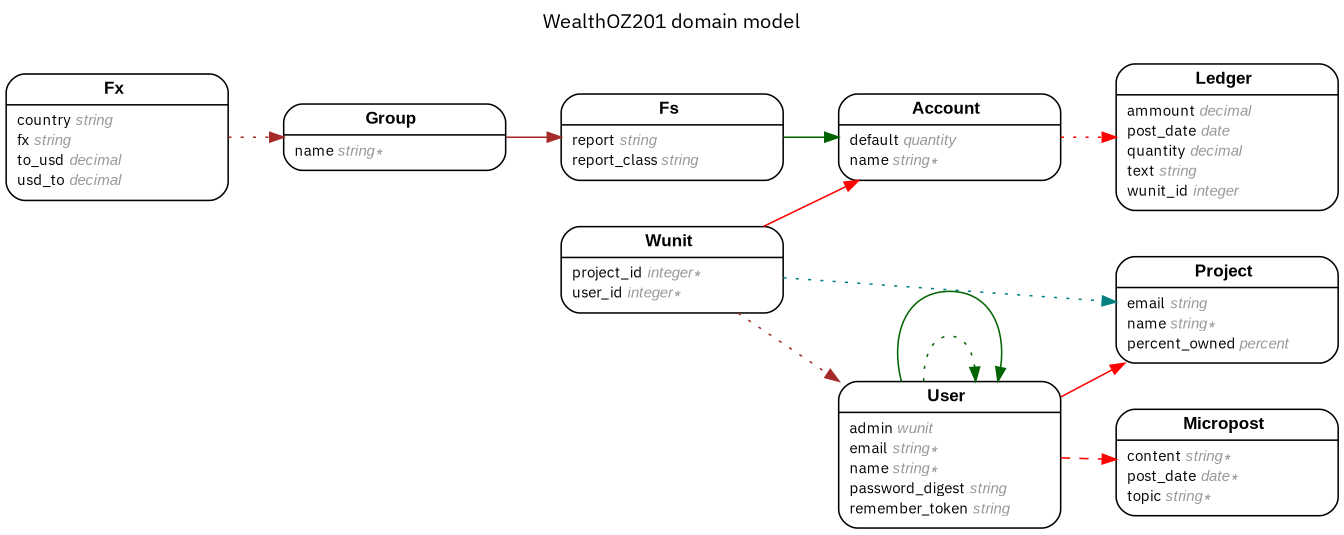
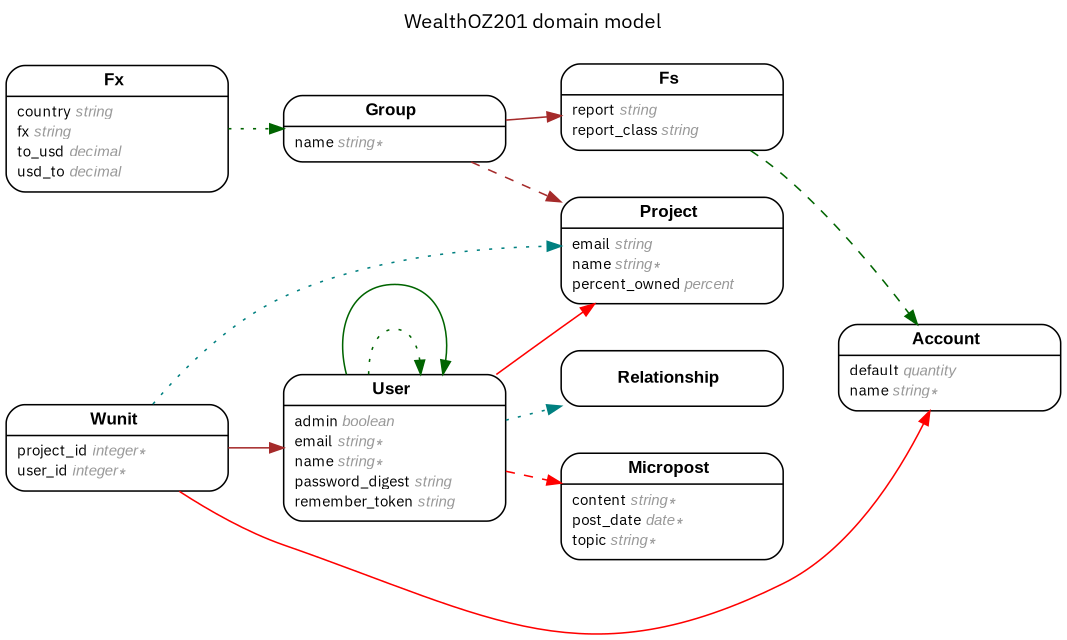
  digraph {
    concentrate=true
    fontname="IBM Plex Sans"
    fontsize=13
    label="WealthOZ201 domain model\n\n"
    labelloc=t
    nodesep=0.4
    rankdir=LR
    ranksep=0.5
    node [fontname="IBM Plex Sans" fontsize=10 margin="0.07,0.05" penwidth=1.0 shape=Mrecord]
    edge [arrowhead=normal arrowsize=0.9 arrowtail=none color=red dir=both fontname="IBM Plex Sans" fontsize=7 labelangle=32 labeldistance=1.8 penwidth=1.0 style=solid weight=2]
    n1 [label=<<table border="0" align="center" cellspacing="0.5" cellpadding="0" width="134">   <tr><td align="center" valign="bottom" width="130"><font face="Arial Bold" point-size="11">Account</font></td></tr> </table> | <table border="0" align="left" cellspacing="2" cellpadding="0" width="134">   <tr><td align="left" width="130" port="default">default <font face="Arial Italic" color="grey60">quantity</font></td></tr>   <tr><td align="left" width="130" port="name">name <font face="Arial Italic" color="grey60">string ∗</font></td></tr> </table> >]
-   n2 [label=<<table border="0" align="center" cellspacing="0.5" cellpadding="0" width="134">   <tr><td align="center" valign="bottom" width="130"><font face="Arial Bold" point-size="11">Ledger</font></td></tr> </table> | <table border="0" align="left" cellspacing="2" cellpadding="0" width="134">   <tr><td align="left" width="130" port="ammount">ammount <font face="Arial Italic" color="grey60">decimal</font></td></tr>   <tr><td align="left" width="130" port="post_date">post_date <font face="Arial Italic" color="grey60">date</font></td></tr>   <tr><td align="left" width="130" port="quantity">quantity <font face="Arial Italic" color="grey60">decimal</font></td></tr>   <tr><td align="left" width="130" port="text">text <font face="Arial Italic" color="grey60">string</font></td></tr>   <tr><td align="left" width="130" port="wunit_id">wunit_id <font face="Arial Italic" color="grey60">integer</font></td></tr> </table> >]
    n3 [label=<<table border="0" align="center" cellspacing="0.5" cellpadding="0" width="134">   <tr><td align="center" valign="bottom" width="130"><font face="Arial Bold" point-size="11">Fs</font></td></tr> </table> | <table border="0" align="left" cellspacing="2" cellpadding="0" width="134">   <tr><td align="left" width="130" port="report">report <font face="Arial Italic" color="grey60">string</font></td></tr>   <tr><td align="left" width="130" port="report_class">report_class <font face="Arial Italic" color="grey60">string</font></td></tr> </table> >]
    n4 [label=<<table border="0" align="center" cellspacing="0.5" cellpadding="0" width="134">   <tr><td align="center" valign="bottom" width="130"><font face="Arial Bold" point-size="11">Fx</font></td></tr> </table> | <table border="0" align="left" cellspacing="2" cellpadding="0" width="134">   <tr><td align="left" width="130" port="country">country <font face="Arial Italic" color="grey60">string</font></td></tr>   <tr><td align="left" width="130" port="fx">fx <font face="Arial Italic" color="grey60">string</font></td></tr>   <tr><td align="left" width="130" port="to_usd">to_usd <font face="Arial Italic" color="grey60">decimal</font></td></tr>   <tr><td align="left" width="130" port="usd_to">usd_to <font face="Arial Italic" color="grey60">decimal</font></td></tr> </table> >]
    n5 [label=<<table border="0" align="center" cellspacing="0.5" cellpadding="0" width="134">   <tr><td align="center" valign="bottom" width="130"><font face="Arial Bold" point-size="11">Group</font></td></tr> </table> | <table border="0" align="left" cellspacing="2" cellpadding="0" width="134">   <tr><td align="left" width="130" port="name">name <font face="Arial Italic" color="grey60">string ∗</font></td></tr> </table> >]
    n6 [label=<<table border="0" align="center" cellspacing="0.5" cellpadding="0" width="134">   <tr><td align="center" valign="bottom" width="130"><font face="Arial Bold" point-size="11">Project</font></td></tr> </table> | <table border="0" align="left" cellspacing="2" cellpadding="0" width="134">   <tr><td align="left" width="130" port="email">email <font face="Arial Italic" color="grey60">string</font></td></tr>   <tr><td align="left" width="130" port="name">name <font face="Arial Italic" color="grey60">string ∗</font></td></tr>   <tr><td align="left" width="130" port="percent_owned">percent_owned <font face="Arial Italic" color="grey60">percent</font></td></tr> </table> >]
-   n7 [label=<<table border="0" align="center" cellspacing="0.5" cellpadding="0" width="134">   <tr><td align="center" valign="bottom" width="130"><font face="Arial Bold" point-size="11">User</font></td></tr> </table> | <table border="0" align="left" cellspacing="2" cellpadding="0" width="134">   <tr><td align="left" width="130" port="admin">admin <font face="Arial Italic" color="grey60">wunit</font></td></tr>   <tr><td align="left" width="130" port="email">email <font face="Arial Italic" color="grey60">string ∗</font></td></tr>   <tr><td align="left" width="130" port="name">name <font face="Arial Italic" color="grey60">string ∗</font></td></tr>   <tr><td align="left" width="130" port="password_digest">password_digest <font face="Arial Italic" color="grey60">string</font></td></tr>   <tr><td align="left" width="130" port="remember_token">remember_token <font face="Arial Italic" color="grey60">string</font></td></tr> </table> >]
+   n7 [label=<<table border="0" align="center" cellspacing="0.5" cellpadding="0" width="134">   <tr><td align="center" valign="bottom" width="130"><font face="Arial Bold" point-size="11">User</font></td></tr> </table> | <table border="0" align="left" cellspacing="2" cellpadding="0" width="134">   <tr><td align="left" width="130" port="admin">admin <font face="Arial Italic" color="grey60">boolean</font></td></tr>   <tr><td align="left" width="130" port="email">email <font face="Arial Italic" color="grey60">string ∗</font></td></tr>   <tr><td align="left" width="130" port="name">name <font face="Arial Italic" color="grey60">string ∗</font></td></tr>   <tr><td align="left" width="130" port="password_digest">password_digest <font face="Arial Italic" color="grey60">string</font></td></tr>   <tr><td align="left" width="130" port="remember_token">remember_token <font face="Arial Italic" color="grey60">string</font></td></tr> </table> >]
    n8 [label=<<table border="0" align="center" cellspacing="0.5" cellpadding="0" width="134">   <tr><td align="center" valign="bottom" width="130"><font face="Arial Bold" point-size="11">Micropost</font></td></tr> </table> | <table border="0" align="left" cellspacing="2" cellpadding="0" width="134">   <tr><td align="left" width="130" port="content">content <font face="Arial Italic" color="grey60">string ∗</font></td></tr>   <tr><td align="left" width="130" port="post_date">post_date <font face="Arial Italic" color="grey60">date ∗</font></td></tr>   <tr><td align="left" width="130" port="topic">topic <font face="Arial Italic" color="grey60">string ∗</font></td></tr> </table> >]
+   n9 [label=<<table border="0" align="center" cellspacing="0.5" cellpadding="0" width="134">   <tr><td align="center" valign="bottom" width="130"><font face="Arial Bold" point-size="11">Relationship</font></td></tr> </table> >]
    n10 [label=<<table border="0" align="center" cellspacing="0.5" cellpadding="0" width="134">   <tr><td align="center" valign="bottom" width="130"><font face="Arial Bold" point-size="11">Wunit</font></td></tr> </table> | <table border="0" align="left" cellspacing="2" cellpadding="0" width="134">   <tr><td align="left" width="130" port="project_id">project_id <font face="Arial Italic" color="grey60">integer ∗</font></td></tr>   <tr><td align="left" width="130" port="user_id">user_id <font face="Arial Italic" color="grey60">integer ∗</font></td></tr> </table> >]
-   n1 -> n2 [style=dotted]
-   n3 -> n1 [color=darkgreen]
-   n4 -> n5 [color=brown style=dotted]
+   n3 -> n1 [color=darkgreen style=dashed]
+   n4 -> n5 [color=darkgreen style=dotted]
    n5 -> n3 [color=brown]
+   n5 -> n6 [color=brown style=dashed]
    n7 -> n6
    n7 -> n7 [color=darkgreen constraint=false style=dotted weight=1]
    n7 -> n7 [color=darkgreen constraint=false weight=1]
    n7 -> n8 [style=dashed]
+   n7 -> n9 [color=teal style=dotted]
+   n7 -> n9 [color="" style=""]
    n10 -> n1
    n10 -> n6 [color=teal style=dotted weight=1]
-   n10 -> n7 [color=brown style=dotted]
+   n10 -> n7 [color=brown]
  }
